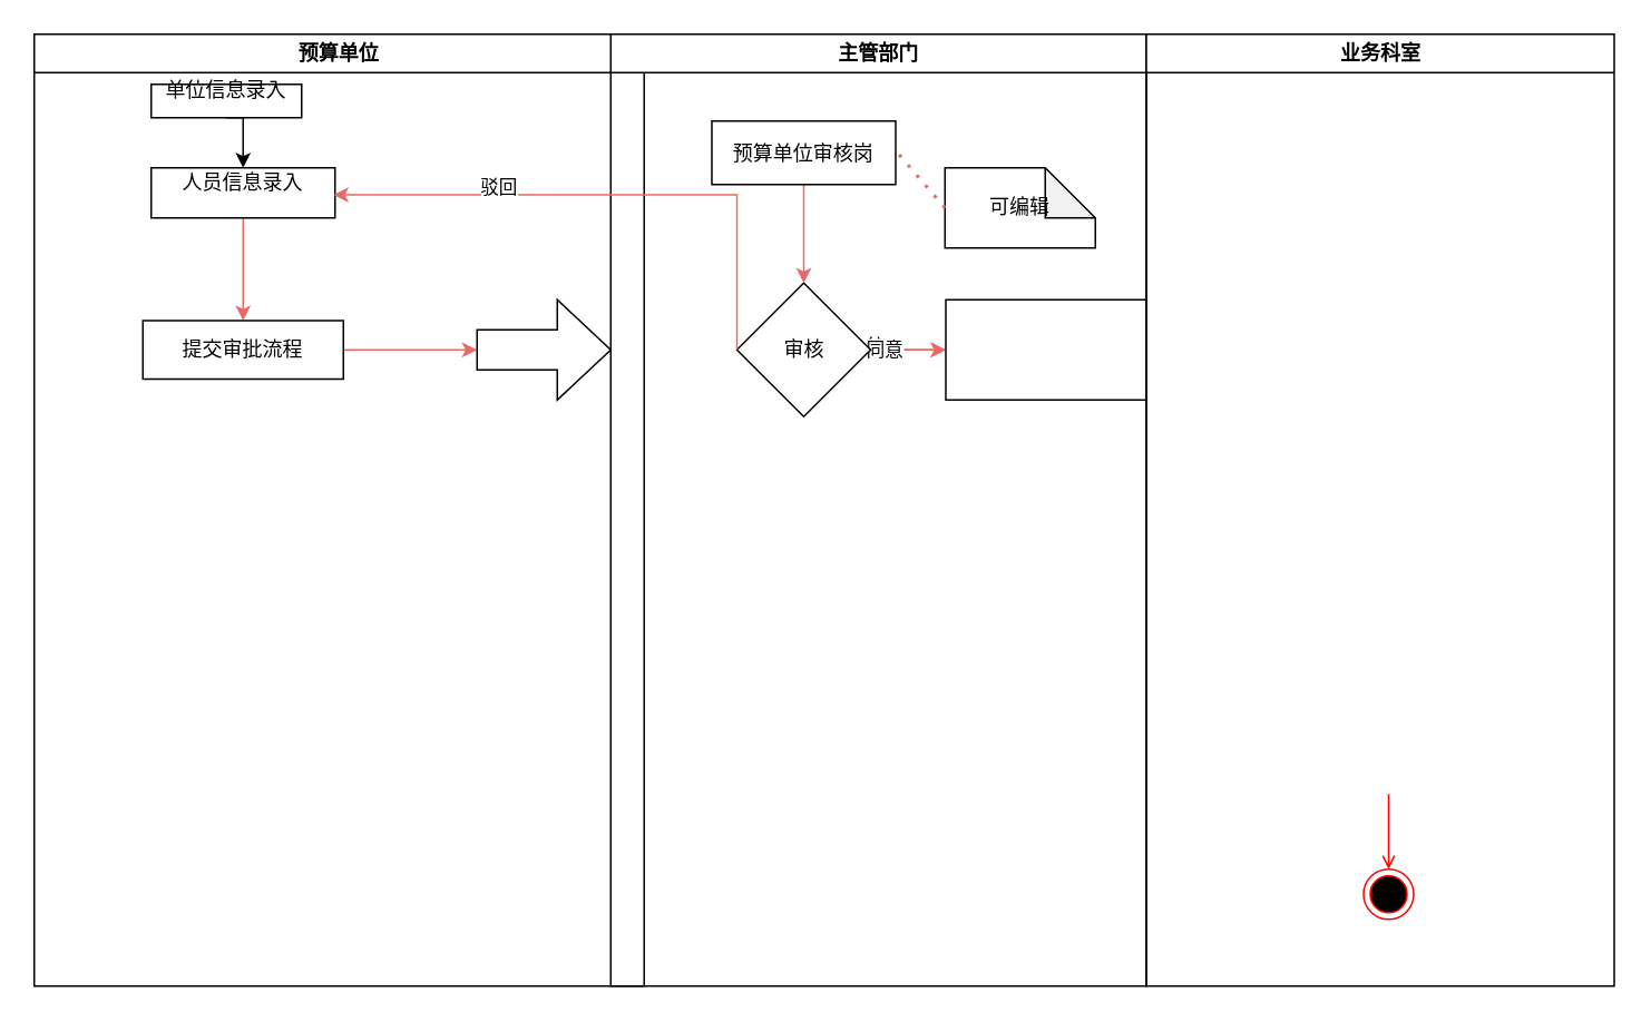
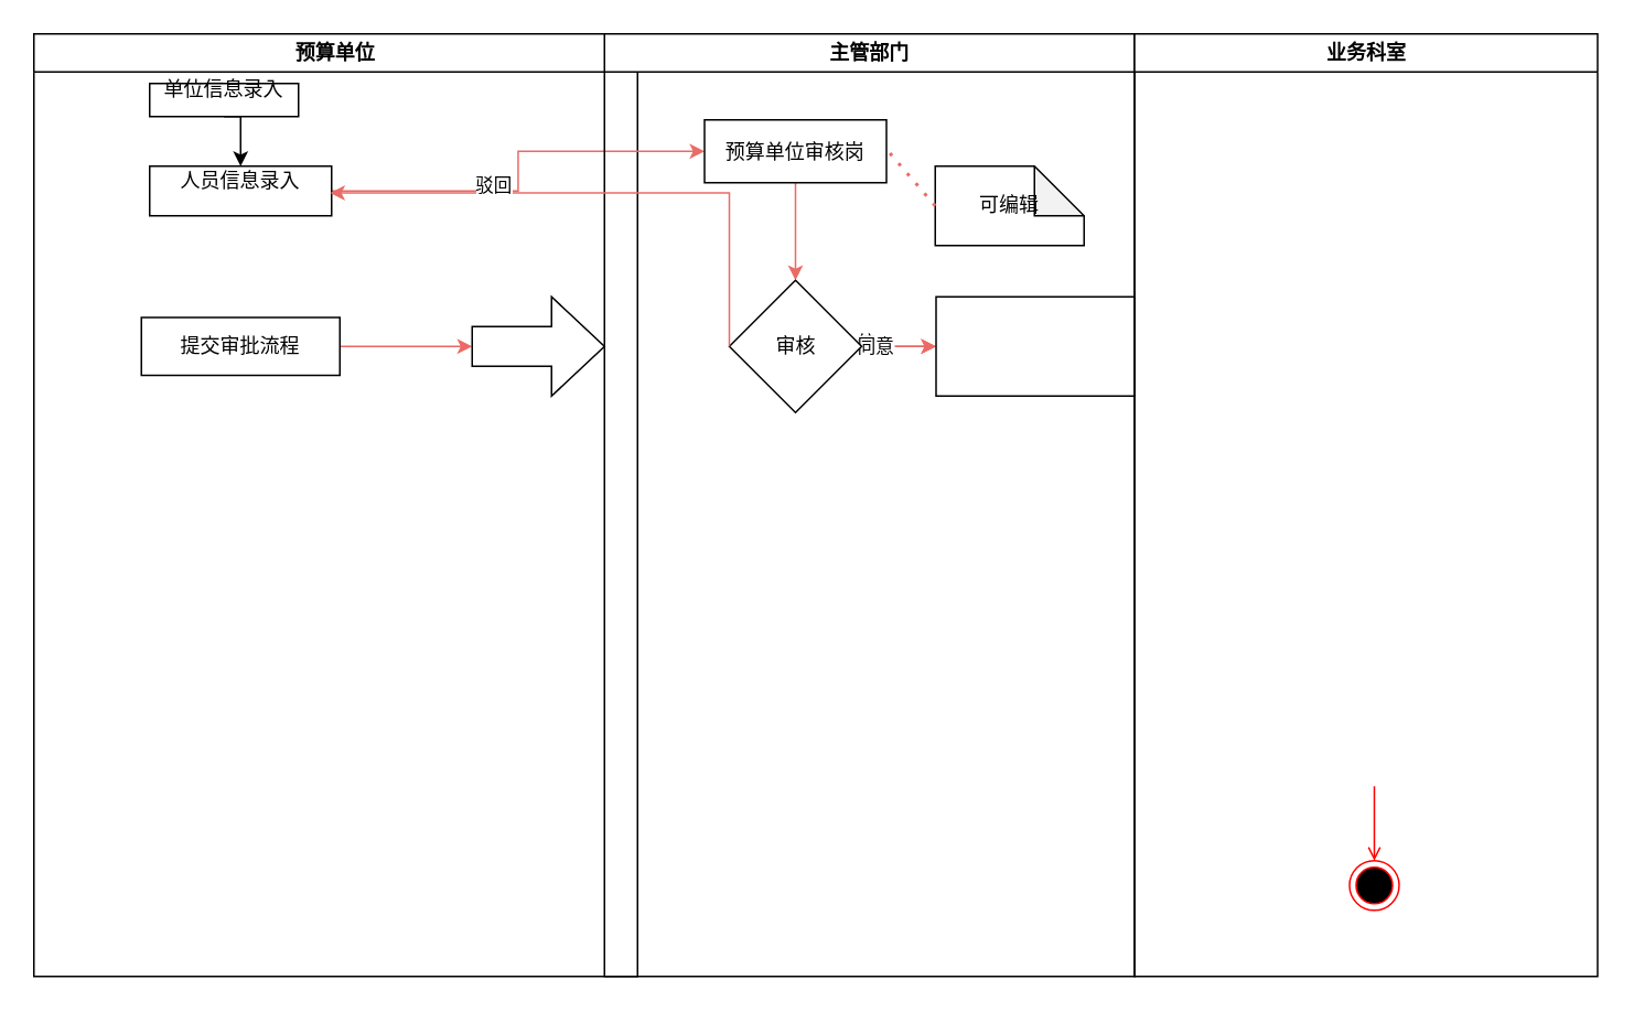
  <mxCell id="0" />
  <mxCell id="1" parent="0" />
  <mxCell id="2" value="预算单位" style="swimlane;whiteSpace=wrap" parent="1" vertex="1"><mxGeometry x="20" y="20" width="365" height="570" as="geometry" /></mxCell>
  <mxCell id="3" style="edgeStyle=orthogonalEdgeStyle;rounded=0;orthogonalLoop=1;jettySize=auto;html=1;exitX=0.5;exitY=1;exitDx=0;exitDy=0;entryX=0.5;entryY=0;entryDx=0;entryDy=0;" edge="1" parent="2" source="4" target="6"><mxGeometry relative="1" as="geometry" /></mxCell>
  <mxCell id="4" value="单位信息录入&#10;" style="" vertex="1" parent="2"><mxGeometry x="70" y="30" width="90" height="20" as="geometry" /></mxCell>
- <mxCell id="5" value="" style="edgeStyle=orthogonalEdgeStyle;rounded=0;orthogonalLoop=1;jettySize=auto;html=1;strokeColor=#EA6B66;" edge="1" parent="2" source="6" target="8"><mxGeometry relative="1" as="geometry" /></mxCell>
+ <mxCell id="5" value="" style="edgeStyle=orthogonalEdgeStyle;rounded=0;orthogonalLoop=1;jettySize=auto;html=1;strokeColor=#EA6B66;" edge="1" parent="2" source="6" target="12"><mxGeometry relative="1" as="geometry" /></mxCell>
  <mxCell id="6" value="人员信息录入&#10;" style="" vertex="1" parent="2"><mxGeometry x="70" y="80" width="110" height="30" as="geometry" /></mxCell>
  <mxCell id="7" value="" style="edgeStyle=orthogonalEdgeStyle;rounded=0;orthogonalLoop=1;jettySize=auto;html=1;strokeColor=#EA6B66;" edge="1" parent="2" source="8" target="9"><mxGeometry relative="1" as="geometry" /></mxCell>
  <mxCell id="8" value="提交审批流程" style="whiteSpace=wrap;html=1;fillColor=rgb(255, 255, 255);strokeColor=rgb(0, 0, 0);fontColor=rgb(0, 0, 0);" vertex="1" parent="2"><mxGeometry x="65" y="171.5" width="120" height="35" as="geometry" /></mxCell>
  <mxCell id="9" value="" style="shape=singleArrow;whiteSpace=wrap;html=1;arrowWidth=0.4;arrowSize=0.4;fillColor=rgb(255, 255, 255);strokeColor=rgb(0, 0, 0);fontColor=rgb(0, 0, 0);" vertex="1" parent="2"><mxGeometry x="265" y="159" width="80" height="60" as="geometry" /></mxCell>
  <mxCell id="10" value="主管部门" style="swimlane;whiteSpace=wrap" parent="1" vertex="1"><mxGeometry x="365" y="20" width="320.5" height="570" as="geometry" /></mxCell>
  <mxCell id="11" value="" style="edgeStyle=orthogonalEdgeStyle;rounded=0;orthogonalLoop=1;jettySize=auto;html=1;strokeColor=#EA6B66;" edge="1" parent="10" source="12" target="19"><mxGeometry relative="1" as="geometry" /></mxCell>
  <mxCell id="12" value="预算单位审核岗" style="" vertex="1" parent="10"><mxGeometry x="60.5" y="52" width="110" height="38" as="geometry" /></mxCell>
  <mxCell id="13" value="可编辑" style="shape=note;whiteSpace=wrap;html=1;backgroundOutline=1;darkOpacity=0.05;" vertex="1" parent="10"><mxGeometry x="200" y="80" width="90" height="48" as="geometry" /></mxCell>
  <mxCell id="14" value="" style="endArrow=none;dashed=1;html=1;dashPattern=1 3;strokeWidth=2;rounded=0;exitX=0;exitY=0.5;exitDx=0;exitDy=0;exitPerimeter=0;strokeColor=#EA6B66;entryX=0.994;entryY=0.447;entryDx=0;entryDy=0;entryPerimeter=0;" edge="1" parent="10" source="13" target="12"><mxGeometry width="50" height="50" relative="1" as="geometry"><mxPoint x="-60" y="320" as="sourcePoint" /><mxPoint x="170" y="80" as="targetPoint" /></mxGeometry></mxCell>
  <mxCell id="15" value="" style="edgeStyle=orthogonalEdgeStyle;rounded=0;orthogonalLoop=1;jettySize=auto;html=1;strokeColor=#EA6B66;" edge="1" parent="10" source="19" target="20"><mxGeometry relative="1" as="geometry" /></mxCell>
  <mxCell id="16" value="统一" style="edgeLabel;html=1;align=center;verticalAlign=middle;resizable=0;points=[];" vertex="1" connectable="0" parent="15"><mxGeometry x="-0.692" y="3" relative="1" as="geometry"><mxPoint x="1" as="offset" /></mxGeometry></mxCell>
  <mxCell id="17" value="" style="edgeStyle=orthogonalEdgeStyle;rounded=0;orthogonalLoop=1;jettySize=auto;html=1;strokeColor=#EA6B66;" edge="1" parent="10" source="19" target="20"><mxGeometry relative="1" as="geometry" /></mxCell>
  <mxCell id="18" value="同意" style="edgeLabel;html=1;align=center;verticalAlign=middle;resizable=0;points=[];" vertex="1" connectable="0" parent="17"><mxGeometry x="-0.675" y="1" relative="1" as="geometry"><mxPoint x="1" as="offset" /></mxGeometry></mxCell>
  <mxCell id="19" value="审核" style="rhombus;whiteSpace=wrap;html=1;fillColor=rgb(255, 255, 255);strokeColor=rgb(0, 0, 0);fontColor=rgb(0, 0, 0);" vertex="1" parent="10"><mxGeometry x="75.5" y="149" width="80" height="80" as="geometry" /></mxCell>
  <mxCell id="20" value="" style="whiteSpace=wrap;html=1;fillColor=rgb(255, 255, 255);strokeColor=rgb(0, 0, 0);fontColor=rgb(0, 0, 0);" vertex="1" parent="10"><mxGeometry x="200.5" y="159" width="120" height="60" as="geometry" /></mxCell>
  <mxCell id="21" value="业务科室" style="swimlane;whiteSpace=wrap;startSize=23;" parent="1" vertex="1"><mxGeometry x="685.5" y="20" width="280" height="570" as="geometry" /></mxCell>
  <mxCell id="22" value="" style="ellipse;shape=endState;fillColor=#000000;strokeColor=#ff0000" parent="21" vertex="1"><mxGeometry x="130" y="500" width="30" height="30" as="geometry" /></mxCell>
  <mxCell id="23" value="" style="endArrow=open;strokeColor=#FF0000;endFill=1;rounded=0" parent="21" target="22" edge="1"><mxGeometry relative="1" as="geometry"><mxPoint x="145" y="455" as="sourcePoint" /></mxGeometry></mxCell>
  <mxCell id="24" style="edgeStyle=orthogonalEdgeStyle;rounded=0;orthogonalLoop=1;jettySize=auto;html=1;exitX=0;exitY=0.5;exitDx=0;exitDy=0;entryX=0.991;entryY=0.54;entryDx=0;entryDy=0;entryPerimeter=0;strokeColor=#EA6B66;" edge="1" parent="1" source="19" target="6"><mxGeometry relative="1" as="geometry"><Array as="points"><mxPoint x="441" y="116" /></Array></mxGeometry></mxCell>
  <mxCell id="25" value="驳回" style="edgeLabel;html=1;align=center;verticalAlign=middle;resizable=0;points=[];" vertex="1" connectable="0" parent="24"><mxGeometry x="0.412" y="-5" relative="1" as="geometry"><mxPoint as="offset" /></mxGeometry></mxCell>
